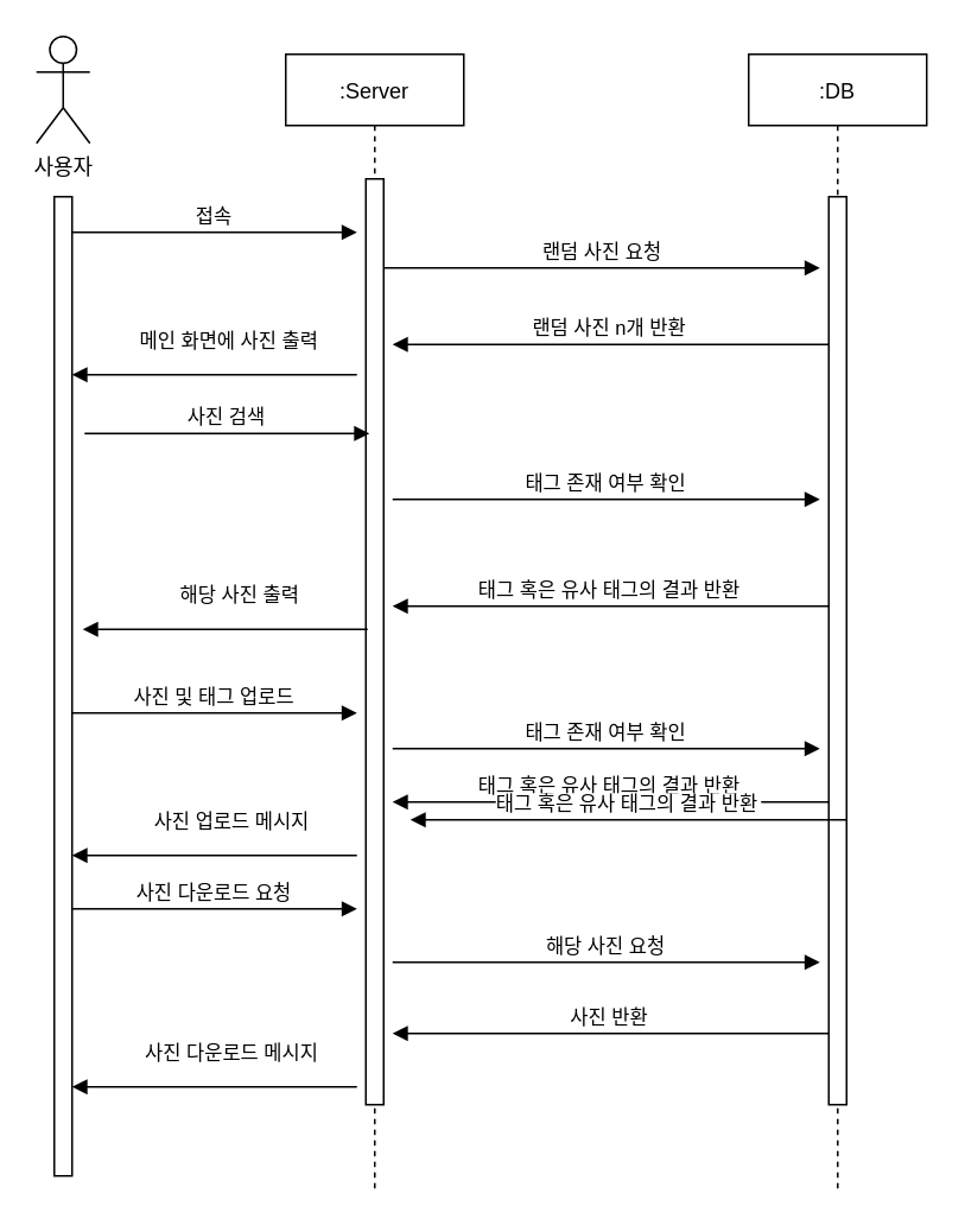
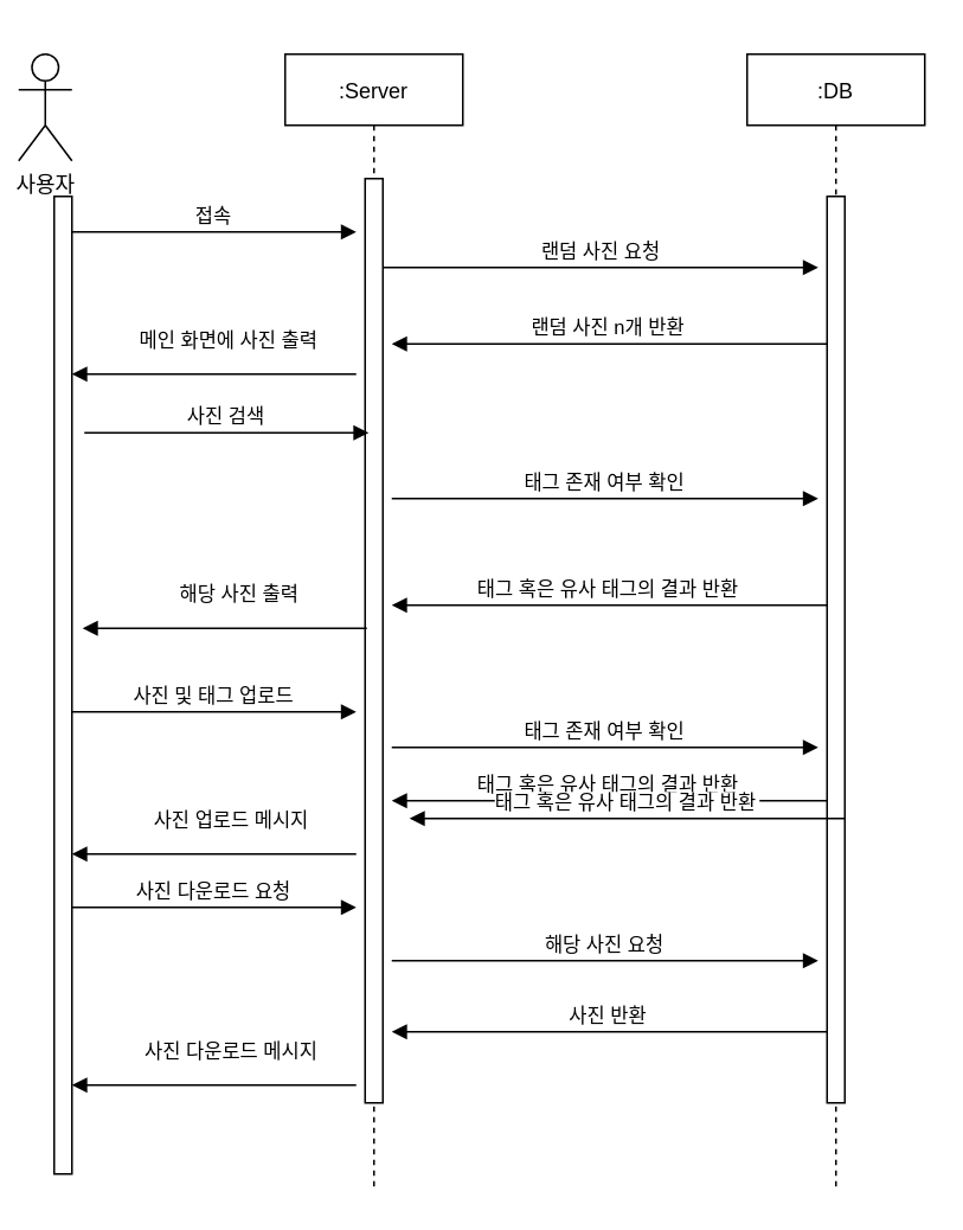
  <mxCell id="0" />
  <mxCell id="1" parent="0" />
  <mxCell id="2" value=":Server" style="shape=umlLifeline;perimeter=lifelinePerimeter;container=1;collapsible=0;recursiveResize=0;rounded=0;shadow=0;strokeWidth=1;" parent="1" vertex="1"><mxGeometry x="160" y="30" width="100" height="640" as="geometry" /></mxCell>
  <mxCell id="3" value="" style="points=[];perimeter=orthogonalPerimeter;rounded=0;shadow=0;strokeWidth=1;" parent="2" vertex="1"><mxGeometry x="45" y="70" width="10" height="520" as="geometry" /></mxCell>
  <mxCell id="4" value=":DB" style="shape=umlLifeline;perimeter=lifelinePerimeter;container=1;collapsible=0;recursiveResize=0;rounded=0;shadow=0;strokeWidth=1;" parent="1" vertex="1"><mxGeometry x="420" y="30" width="100" height="640" as="geometry" /></mxCell>
  <mxCell id="5" value="" style="points=[];perimeter=orthogonalPerimeter;rounded=0;shadow=0;strokeWidth=1;" parent="4" vertex="1"><mxGeometry x="45" y="80" width="10" height="510" as="geometry" /></mxCell>
  <mxCell id="6" value="랜덤 사진 요청" style="verticalAlign=bottom;endArrow=block;shadow=0;strokeWidth=1;" parent="1" source="3" edge="1"><mxGeometry relative="1" as="geometry"><mxPoint x="115" y="110" as="sourcePoint" /><mxPoint x="460" y="150" as="targetPoint" /><Array as="points"><mxPoint x="350" y="150" /></Array></mxGeometry></mxCell>
- <mxCell id="7" value="사용자" style="shape=umlActor;verticalLabelPosition=bottom;verticalAlign=top;html=1;outlineConnect=0;" vertex="1" parent="1"><mxGeometry x="20" y="20" width="30" height="60" as="geometry" /></mxCell>
+ <mxCell id="7" value="사용자" style="shape=umlActor;verticalLabelPosition=bottom;verticalAlign=top;html=1;outlineConnect=0;" vertex="1" parent="1"><mxGeometry x="10" y="30" width="30" height="60" as="geometry" /></mxCell>
  <mxCell id="8" value="" style="points=[];perimeter=orthogonalPerimeter;rounded=0;shadow=0;strokeWidth=1;" vertex="1" parent="1"><mxGeometry x="30" y="110" width="10" height="550" as="geometry" /></mxCell>
  <mxCell id="9" value="접속" style="verticalAlign=bottom;endArrow=block;shadow=0;strokeWidth=1;" edge="1" parent="1"><mxGeometry relative="1" as="geometry"><mxPoint x="40" y="130" as="sourcePoint" /><mxPoint x="200" y="130" as="targetPoint" /></mxGeometry></mxCell>
  <mxCell id="10" value="메인 화면에 사진 출력 " style="verticalAlign=bottom;endArrow=block;shadow=0;strokeWidth=1;" edge="1" parent="1"><mxGeometry x="-0.125" y="-10" relative="1" as="geometry"><mxPoint x="200" y="210" as="sourcePoint" /><mxPoint x="40" y="210" as="targetPoint" /><mxPoint as="offset" /></mxGeometry></mxCell>
  <mxCell id="11" value="랜덤 사진 n개 반환" style="verticalAlign=bottom;endArrow=block;shadow=0;strokeWidth=1;" edge="1" parent="1"><mxGeometry relative="1" as="geometry"><mxPoint x="465" y="193" as="sourcePoint" /><mxPoint x="220" y="193" as="targetPoint" /><Array as="points"><mxPoint x="355" y="193" /></Array></mxGeometry></mxCell>
  <mxCell id="12" value="사진 검색" style="verticalAlign=bottom;endArrow=block;shadow=0;strokeWidth=1;" edge="1" parent="1"><mxGeometry relative="1" as="geometry"><mxPoint x="47" y="243" as="sourcePoint" /><mxPoint x="207" y="243" as="targetPoint" /></mxGeometry></mxCell>
  <mxCell id="13" value="태그 존재 여부 확인" style="verticalAlign=bottom;endArrow=block;shadow=0;strokeWidth=1;" edge="1" parent="1"><mxGeometry relative="1" as="geometry"><mxPoint x="220" y="280" as="sourcePoint" /><mxPoint x="460" y="280" as="targetPoint" /></mxGeometry></mxCell>
  <mxCell id="14" value="태그 혹은 유사 태그의 결과 반환" style="verticalAlign=bottom;endArrow=block;shadow=0;strokeWidth=1;" edge="1" parent="1"><mxGeometry relative="1" as="geometry"><mxPoint x="465" y="340" as="sourcePoint" /><mxPoint x="220" y="340" as="targetPoint" /><Array as="points"><mxPoint x="355" y="340" /></Array></mxGeometry></mxCell>
  <mxCell id="15" value="해당 사진 출력 " style="verticalAlign=bottom;endArrow=block;shadow=0;strokeWidth=1;" edge="1" parent="1"><mxGeometry x="-0.125" y="-10" relative="1" as="geometry"><mxPoint x="206" y="353" as="sourcePoint" /><mxPoint x="46" y="353" as="targetPoint" /><mxPoint as="offset" /></mxGeometry></mxCell>
  <mxCell id="16" value="사진 및 태그 업로드" style="verticalAlign=bottom;endArrow=block;shadow=0;strokeWidth=1;" edge="1" parent="1"><mxGeometry relative="1" as="geometry"><mxPoint x="40" y="400" as="sourcePoint" /><mxPoint x="200" y="400" as="targetPoint" /></mxGeometry></mxCell>
  <mxCell id="17" value="태그 존재 여부 확인" style="verticalAlign=bottom;endArrow=block;shadow=0;strokeWidth=1;" edge="1" parent="1"><mxGeometry relative="1" as="geometry"><mxPoint x="220" y="420" as="sourcePoint" /><mxPoint x="460" y="420" as="targetPoint" /></mxGeometry></mxCell>
  <mxCell id="18" value="태그 혹은 유사 태그의 결과 반환" style="verticalAlign=bottom;endArrow=block;shadow=0;strokeWidth=1;" edge="1" parent="1"><mxGeometry relative="1" as="geometry"><mxPoint x="465" y="450" as="sourcePoint" /><mxPoint x="220" y="450" as="targetPoint" /><Array as="points" /></mxGeometry></mxCell>
  <mxCell id="19" value="사진 다운로드 요청" style="verticalAlign=bottom;endArrow=block;shadow=0;strokeWidth=1;" edge="1" parent="1"><mxGeometry relative="1" as="geometry"><mxPoint x="40" y="510" as="sourcePoint" /><mxPoint x="200" y="510" as="targetPoint" /></mxGeometry></mxCell>
  <mxCell id="20" value="사진 업로드 메시지" style="verticalAlign=bottom;endArrow=block;shadow=0;strokeWidth=1;" edge="1" parent="1"><mxGeometry x="-0.125" y="-10" relative="1" as="geometry"><mxPoint x="200" y="480" as="sourcePoint" /><mxPoint x="40" y="480" as="targetPoint" /><mxPoint as="offset" /></mxGeometry></mxCell>
  <mxCell id="21" value="해당 사진 요청" style="verticalAlign=bottom;endArrow=block;shadow=0;strokeWidth=1;" edge="1" parent="1"><mxGeometry relative="1" as="geometry"><mxPoint x="220" y="540" as="sourcePoint" /><mxPoint x="460" y="540" as="targetPoint" /></mxGeometry></mxCell>
  <mxCell id="22" value="사진 반환" style="verticalAlign=bottom;endArrow=block;shadow=0;strokeWidth=1;" edge="1" parent="1"><mxGeometry relative="1" as="geometry"><mxPoint x="465" y="580" as="sourcePoint" /><mxPoint x="220" y="580" as="targetPoint" /><Array as="points" /></mxGeometry></mxCell>
  <mxCell id="23" value="태그 혹은 유사 태그의 결과 반환" style="verticalAlign=bottom;endArrow=block;shadow=0;strokeWidth=1;" edge="1" parent="1"><mxGeometry relative="1" as="geometry"><mxPoint x="475" y="460" as="sourcePoint" /><mxPoint x="230" y="460" as="targetPoint" /><Array as="points" /></mxGeometry></mxCell>
  <mxCell id="24" value="사진 다운로드 메시지" style="verticalAlign=bottom;endArrow=block;shadow=0;strokeWidth=1;" edge="1" parent="1"><mxGeometry x="-0.125" y="-10" relative="1" as="geometry"><mxPoint x="200" y="610" as="sourcePoint" /><mxPoint x="40" y="610" as="targetPoint" /><mxPoint as="offset" /></mxGeometry></mxCell>
